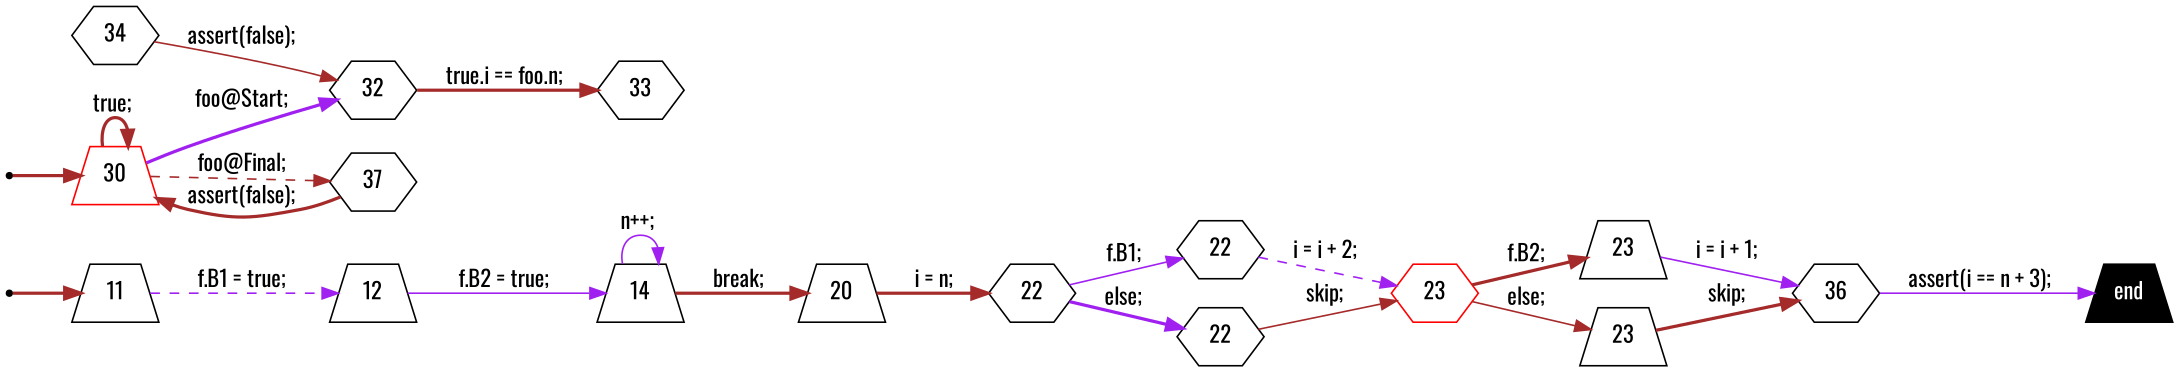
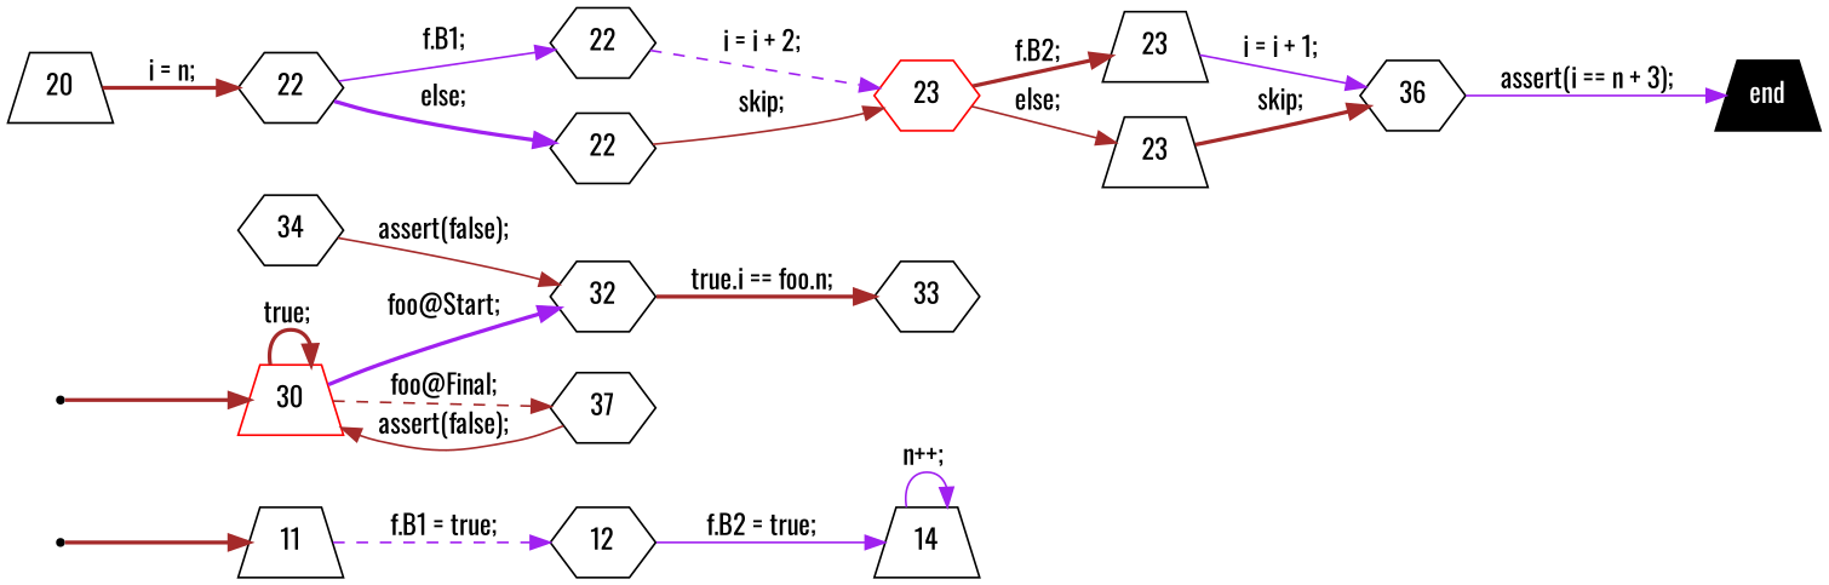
  digraph {
    fontname=Oswald
    rankdir=LR
    node [fixedsize=true fontname=Oswald shape=hexagon]
    edge [color=brown fontname=Oswald style=bold]
    n1 [label=11 shape=trapezium]
-   n2 [label=12 shape=trapezium]
+   n2 [label=12]
    n3 [label=14 shape=trapezium]
    s93824993311008 [shape=point fixedsize=""]
    n5 [color=red label=30 shape=trapezium]
    n6 [label=32]
    n7 [label=37]
    n8 [label=33]
    s93824993307216 [shape=point fixedsize=""]
    n10 [fillcolor=black fontcolor=white label=end shape=trapezium style=filled]
    n11 [label=20 shape=trapezium]
    n12 [label=22]
    n13 [label=22]
    n14 [label=22]
    n15 [color=red label=23]
    n16 [label=23 shape=trapezium]
    n17 [label=23 shape=trapezium]
    n18 [label=36]
    n19 [label=34]
    n1 -> n2 [color=purple label="f.B1 = true; " style=dashed]
    n2 -> n3 [color=purple label="f.B2 = true; " style=solid]
    n3 -> n3 [color=purple label="n++; " style=solid]
-   n3 -> n11 [label="break; "]
    s93824993311008 -> n1
    n5 -> n5 [label="true; "]
    n5 -> n6 [color=purple label="foo@Start; "]
    n5 -> n7 [label="foo@Final; " style=dashed]
    n6 -> n8 [label="true.i == foo.n; "]
-   n7 -> n5 [label="assert(false); "]
+   n7 -> n5 [label="assert(false); " style=solid]
    s93824993307216 -> n5
    n11 -> n12 [label="i = n; "]
    n12 -> n13 [color=purple label="f.B1; " style=solid]
    n12 -> n14 [color=purple label="else; "]
    n13 -> n15 [color=purple label="i = i + 2; " style=dashed]
    n14 -> n15 [label="skip; " style=solid]
    n15 -> n16 [label="f.B2; "]
    n15 -> n17 [label="else; " style=solid]
    n16 -> n18 [color=purple label="i = i + 1; " style=solid]
    n17 -> n18 [label="skip; "]
    n18 -> n10 [color=purple label="assert(i == n + 3); " style=solid]
    n19 -> n6 [label="assert(false); " style=solid]
  }
